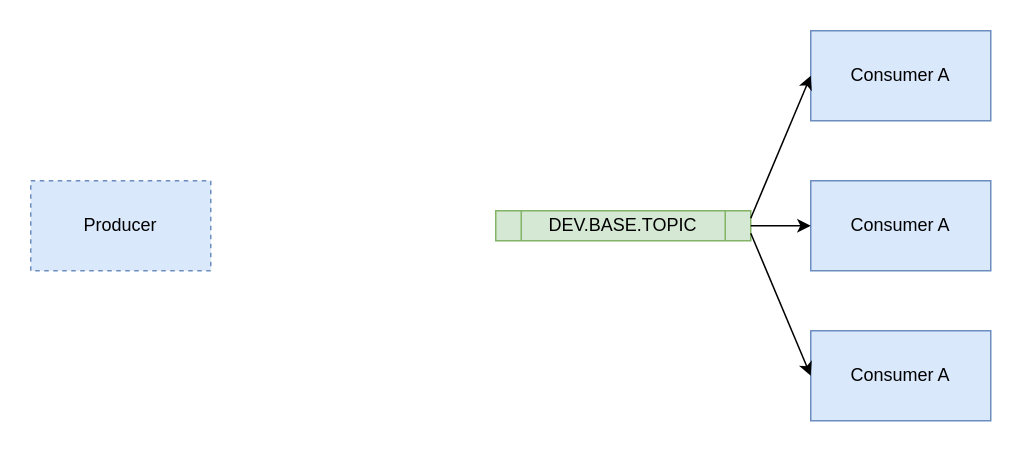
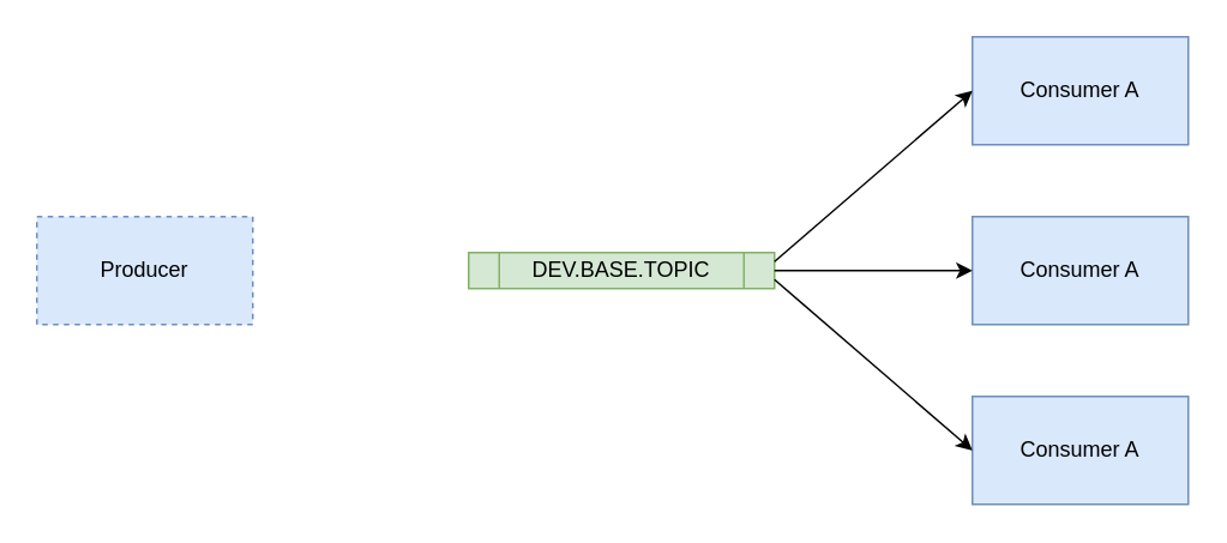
  <mxCell id="0" />
  <mxCell id="1" parent="0" />
  <mxCell id="2" value="&lt;div&gt;Producer&lt;/div&gt;" style="rounded=0;whiteSpace=wrap;html=1;fillColor=#dae8fc;strokeColor=#6c8ebf;dashed=1;" parent="1" vertex="1"><mxGeometry x="20" y="120" width="120" height="60" as="geometry" /></mxCell>
  <mxCell id="3" value="Consumer A" style="rounded=0;whiteSpace=wrap;html=1;fillColor=#dae8fc;strokeColor=#6c8ebf;" parent="1" vertex="1"><mxGeometry x="540" y="20" width="120" height="60" as="geometry" /></mxCell>
  <mxCell id="4" style="edgeStyle=orthogonalEdgeStyle;rounded=0;orthogonalLoop=1;jettySize=auto;html=1;exitX=0.5;exitY=1;exitDx=0;exitDy=0;" parent="1" source="2" target="2" edge="1"><mxGeometry relative="1" as="geometry" /></mxCell>
- <mxCell id="5" value="DEV.BASE.TOPIC" style="shape=process;whiteSpace=wrap;html=1;backgroundOutline=1;fillColor=#d5e8d4;strokeColor=#82b366;" parent="1" vertex="1"><mxGeometry x="330" y="140" width="170" height="20" as="geometry" /></mxCell>
+ <mxCell id="5" value="DEV.BASE.TOPIC" style="shape=process;whiteSpace=wrap;html=1;backgroundOutline=1;fillColor=#d5e8d4;strokeColor=#82b366;" parent="1" vertex="1"><mxGeometry x="260" y="140" width="170" height="20" as="geometry" /></mxCell>
  <mxCell id="6" value="Consumer A" style="rounded=0;whiteSpace=wrap;html=1;fillColor=#dae8fc;strokeColor=#6c8ebf;" vertex="1" parent="1"><mxGeometry x="540" y="120" width="120" height="60" as="geometry" /></mxCell>
  <mxCell id="7" value="Consumer A" style="rounded=0;whiteSpace=wrap;html=1;fillColor=#dae8fc;strokeColor=#6c8ebf;" vertex="1" parent="1"><mxGeometry x="540" y="220" width="120" height="60" as="geometry" /></mxCell>
  <mxCell id="8" style="edgeStyle=orthogonalEdgeStyle;rounded=0;orthogonalLoop=1;jettySize=auto;html=1;exitX=0.5;exitY=1;exitDx=0;exitDy=0;" edge="1" parent="1" source="5" target="5"><mxGeometry relative="1" as="geometry" /></mxCell>
  <mxCell id="9" value="" style="endArrow=classic;html=1;exitX=1;exitY=0.25;exitDx=0;exitDy=0;entryX=0;entryY=0.5;entryDx=0;entryDy=0;" edge="1" parent="1" source="5" target="3"><mxGeometry width="50" height="50" relative="1" as="geometry"><mxPoint x="150" y="160" as="sourcePoint" /><mxPoint x="270" y="160" as="targetPoint" /></mxGeometry></mxCell>
  <mxCell id="10" value="" style="endArrow=classic;html=1;exitX=1;exitY=0.5;exitDx=0;exitDy=0;entryX=0;entryY=0.5;entryDx=0;entryDy=0;" edge="1" parent="1" source="5" target="6"><mxGeometry width="50" height="50" relative="1" as="geometry"><mxPoint x="440" y="155" as="sourcePoint" /><mxPoint x="550" y="60" as="targetPoint" /></mxGeometry></mxCell>
  <mxCell id="11" value="" style="endArrow=classic;html=1;exitX=1;exitY=0.75;exitDx=0;exitDy=0;entryX=0;entryY=0.5;entryDx=0;entryDy=0;" edge="1" parent="1" source="5" target="7"><mxGeometry width="50" height="50" relative="1" as="geometry"><mxPoint x="450" y="165" as="sourcePoint" /><mxPoint x="560" y="70" as="targetPoint" /></mxGeometry></mxCell>
